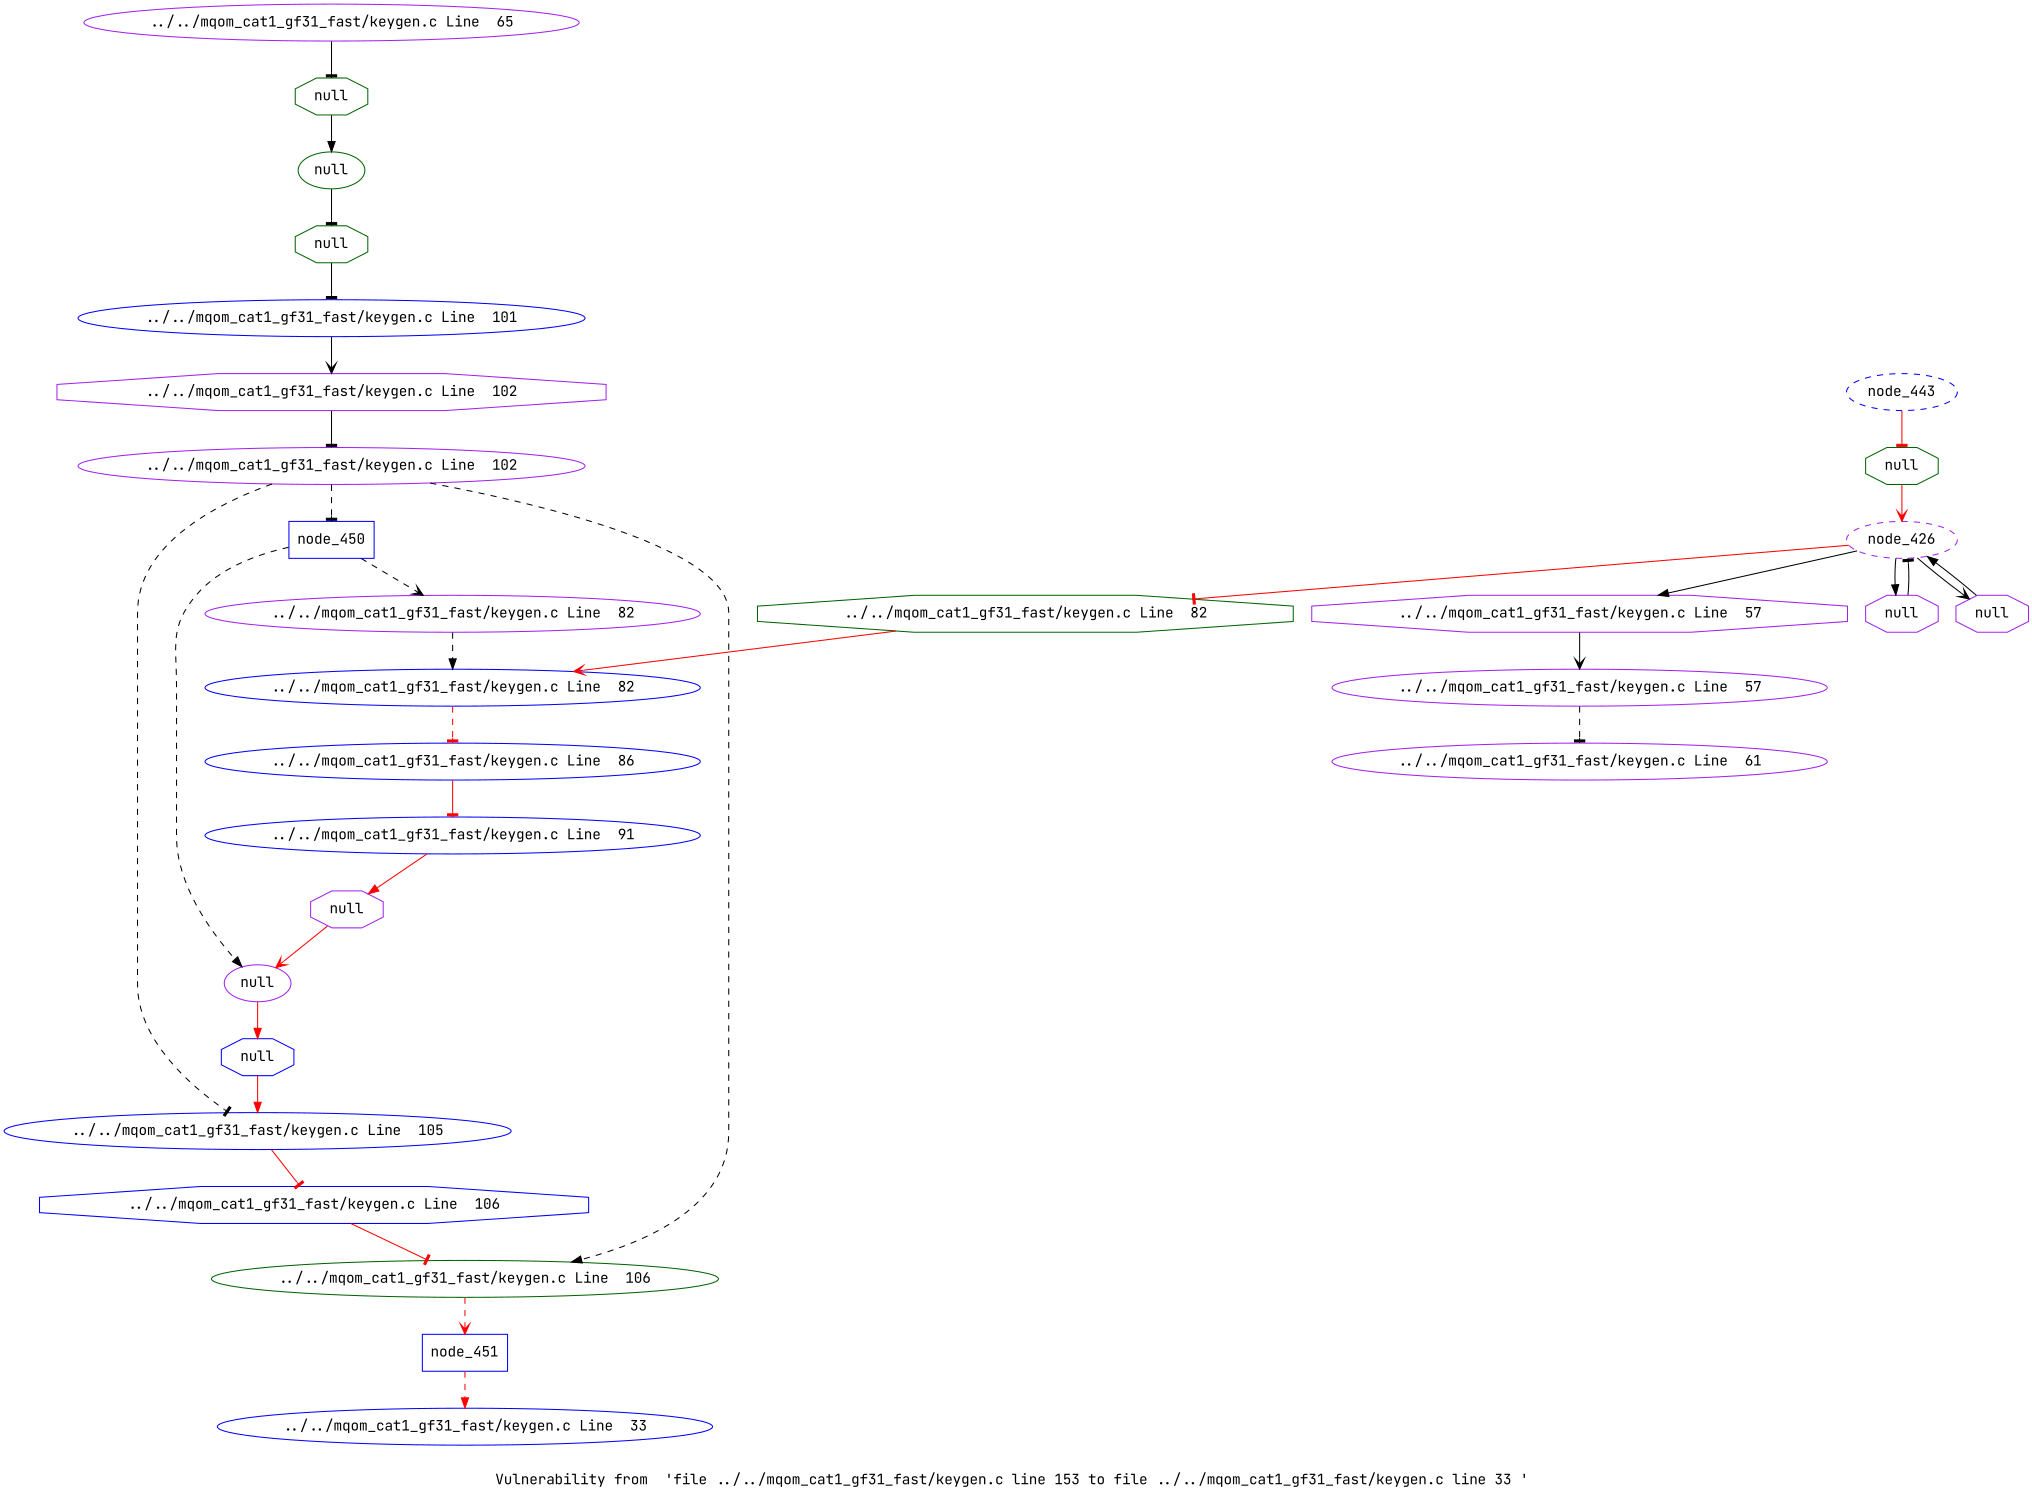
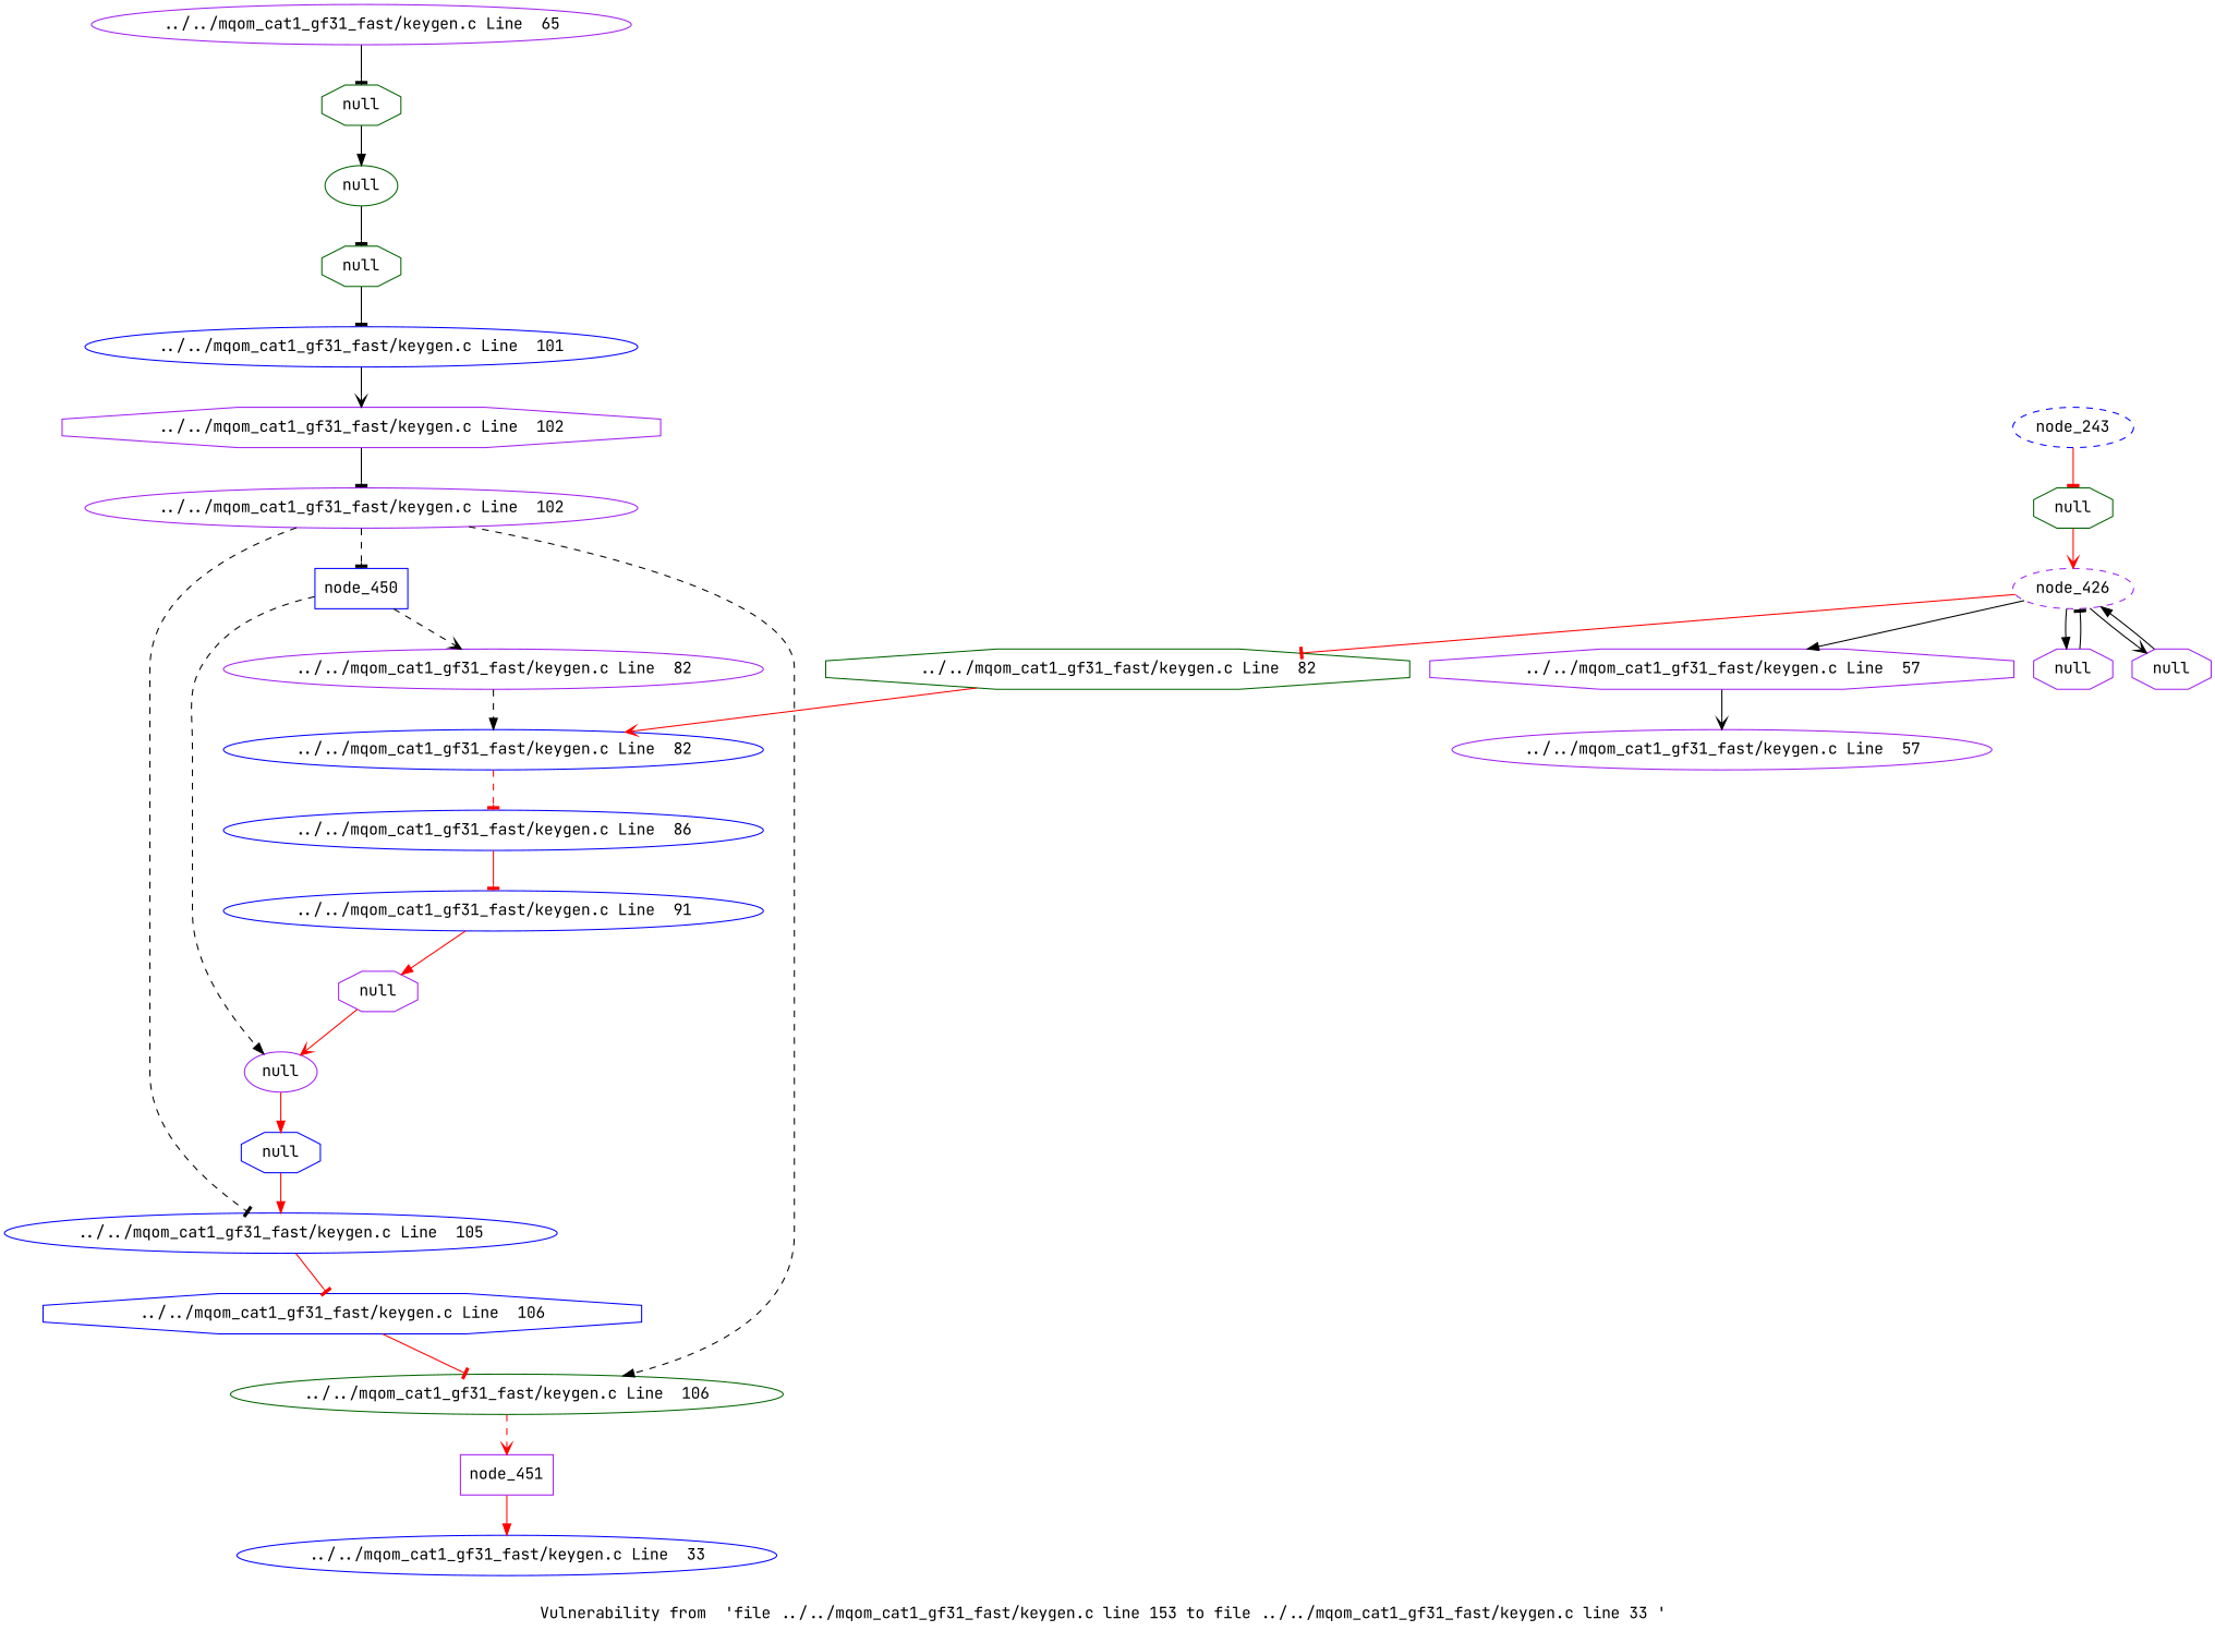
  digraph {
    fontname="JetBrains Mono"
    label="Vulnerability from  'file ../../mqom_cat1_gf31_fast/keygen.c line 153 to file ../../mqom_cat1_gf31_fast/keygen.c line 33 ' "
    node [color=purple fontname="JetBrains Mono" shape=ellipse style=solid]
    edge [arrowhead=tee fontname="JetBrains Mono"]
    n1 [color=blue label="../../mqom_cat1_gf31_fast/keygen.c Line  33"]
    n2 [label="../../mqom_cat1_gf31_fast/keygen.c Line  57"]
-   n3 [label="../../mqom_cat1_gf31_fast/keygen.c Line  61"]
    n4 [label="../../mqom_cat1_gf31_fast/keygen.c Line  65"]
    n5 [color=darkgreen label=null shape=octagon]
    n6 [label="../../mqom_cat1_gf31_fast/keygen.c Line  57" shape=octagon]
    node_426 [style=dashed]
    n8 [color=darkgreen label="../../mqom_cat1_gf31_fast/keygen.c Line  82" shape=octagon]
    n9 [label=null shape=octagon]
    n10 [label=null shape=octagon]
    n11 [color=blue label="../../mqom_cat1_gf31_fast/keygen.c Line  82"]
    n12 [color=blue label="../../mqom_cat1_gf31_fast/keygen.c Line  86"]
    n13 [color=darkgreen label=null]
    n14 [color=darkgreen label=null shape=octagon]
    n15 [color=blue label="../../mqom_cat1_gf31_fast/keygen.c Line  101"]
    n16 [label="../../mqom_cat1_gf31_fast/keygen.c Line  102" shape=octagon]
    n17 [label="../../mqom_cat1_gf31_fast/keygen.c Line  82"]
    n18 [color=blue label="../../mqom_cat1_gf31_fast/keygen.c Line  91"]
    n19 [label=null shape=octagon]
    n20 [label=null]
    n21 [color=blue label=null shape=octagon]
    n22 [color=blue label="../../mqom_cat1_gf31_fast/keygen.c Line  105"]
    n23 [color=blue label="../../mqom_cat1_gf31_fast/keygen.c Line  106" shape=octagon]
    n24 [label="../../mqom_cat1_gf31_fast/keygen.c Line  102"]
    n25 [color=darkgreen label="../../mqom_cat1_gf31_fast/keygen.c Line  106"]
    node_450 [color=blue shape=box]
-   node_451 [color=blue shape=box]
-   node_443 [color=blue style=dashed]
+   node_451 [shape=box]
+   node_443 [color=blue style=dashed label=node_243]
    n29 [color=darkgreen label=null shape=octagon]
-   n2 -> n3 [style=dashed]
    n4 -> n5
    n5 -> n13 [arrowhead=normal]
    n6 -> n2 [arrowhead=vee]
    node_426 -> n6 [arrowhead=normal]
    node_426 -> n8 [color=red]
    node_426 -> n9 [arrowhead=normal]
    node_426 -> n10 [arrowhead=vee]
    n8 -> n11 [arrowhead=vee color=red]
    n9 -> node_426
    n10 -> node_426 [arrowhead=normal]
    n11 -> n12 [color=red style=dashed]
    n12 -> n18 [color=red style=solid]
    n13 -> n14
    n14 -> n15
    n15 -> n16 [arrowhead=vee]
    n16 -> n24
    n17 -> n11 [arrowhead=normal style=dashed]
    n18 -> n19 [arrowhead=normal color=red]
    n19 -> n20 [arrowhead=vee color=red]
    n20 -> n21 [arrowhead=normal color=red]
    n21 -> n22 [arrowhead=normal color=red]
    n22 -> n23 [color=red]
    n23 -> n25 [color=red]
    n24 -> n22 [style=dashed]
    n24 -> n25 [arrowhead=normal style=dashed]
    n24 -> node_450 [style=dashed]
    n25 -> node_451 [arrowhead=vee color=red style=dashed]
    node_450 -> n17 [arrowhead=vee style=dashed]
    node_450 -> n20 [arrowhead=normal style=dashed]
-   node_451 -> n1 [arrowhead=normal color=red style=dashed]
+   node_451 -> n1 [arrowhead=normal color=red style=solid]
    node_443 -> n29 [color=red]
    n29 -> node_426 [arrowhead=vee color=red]
  }
